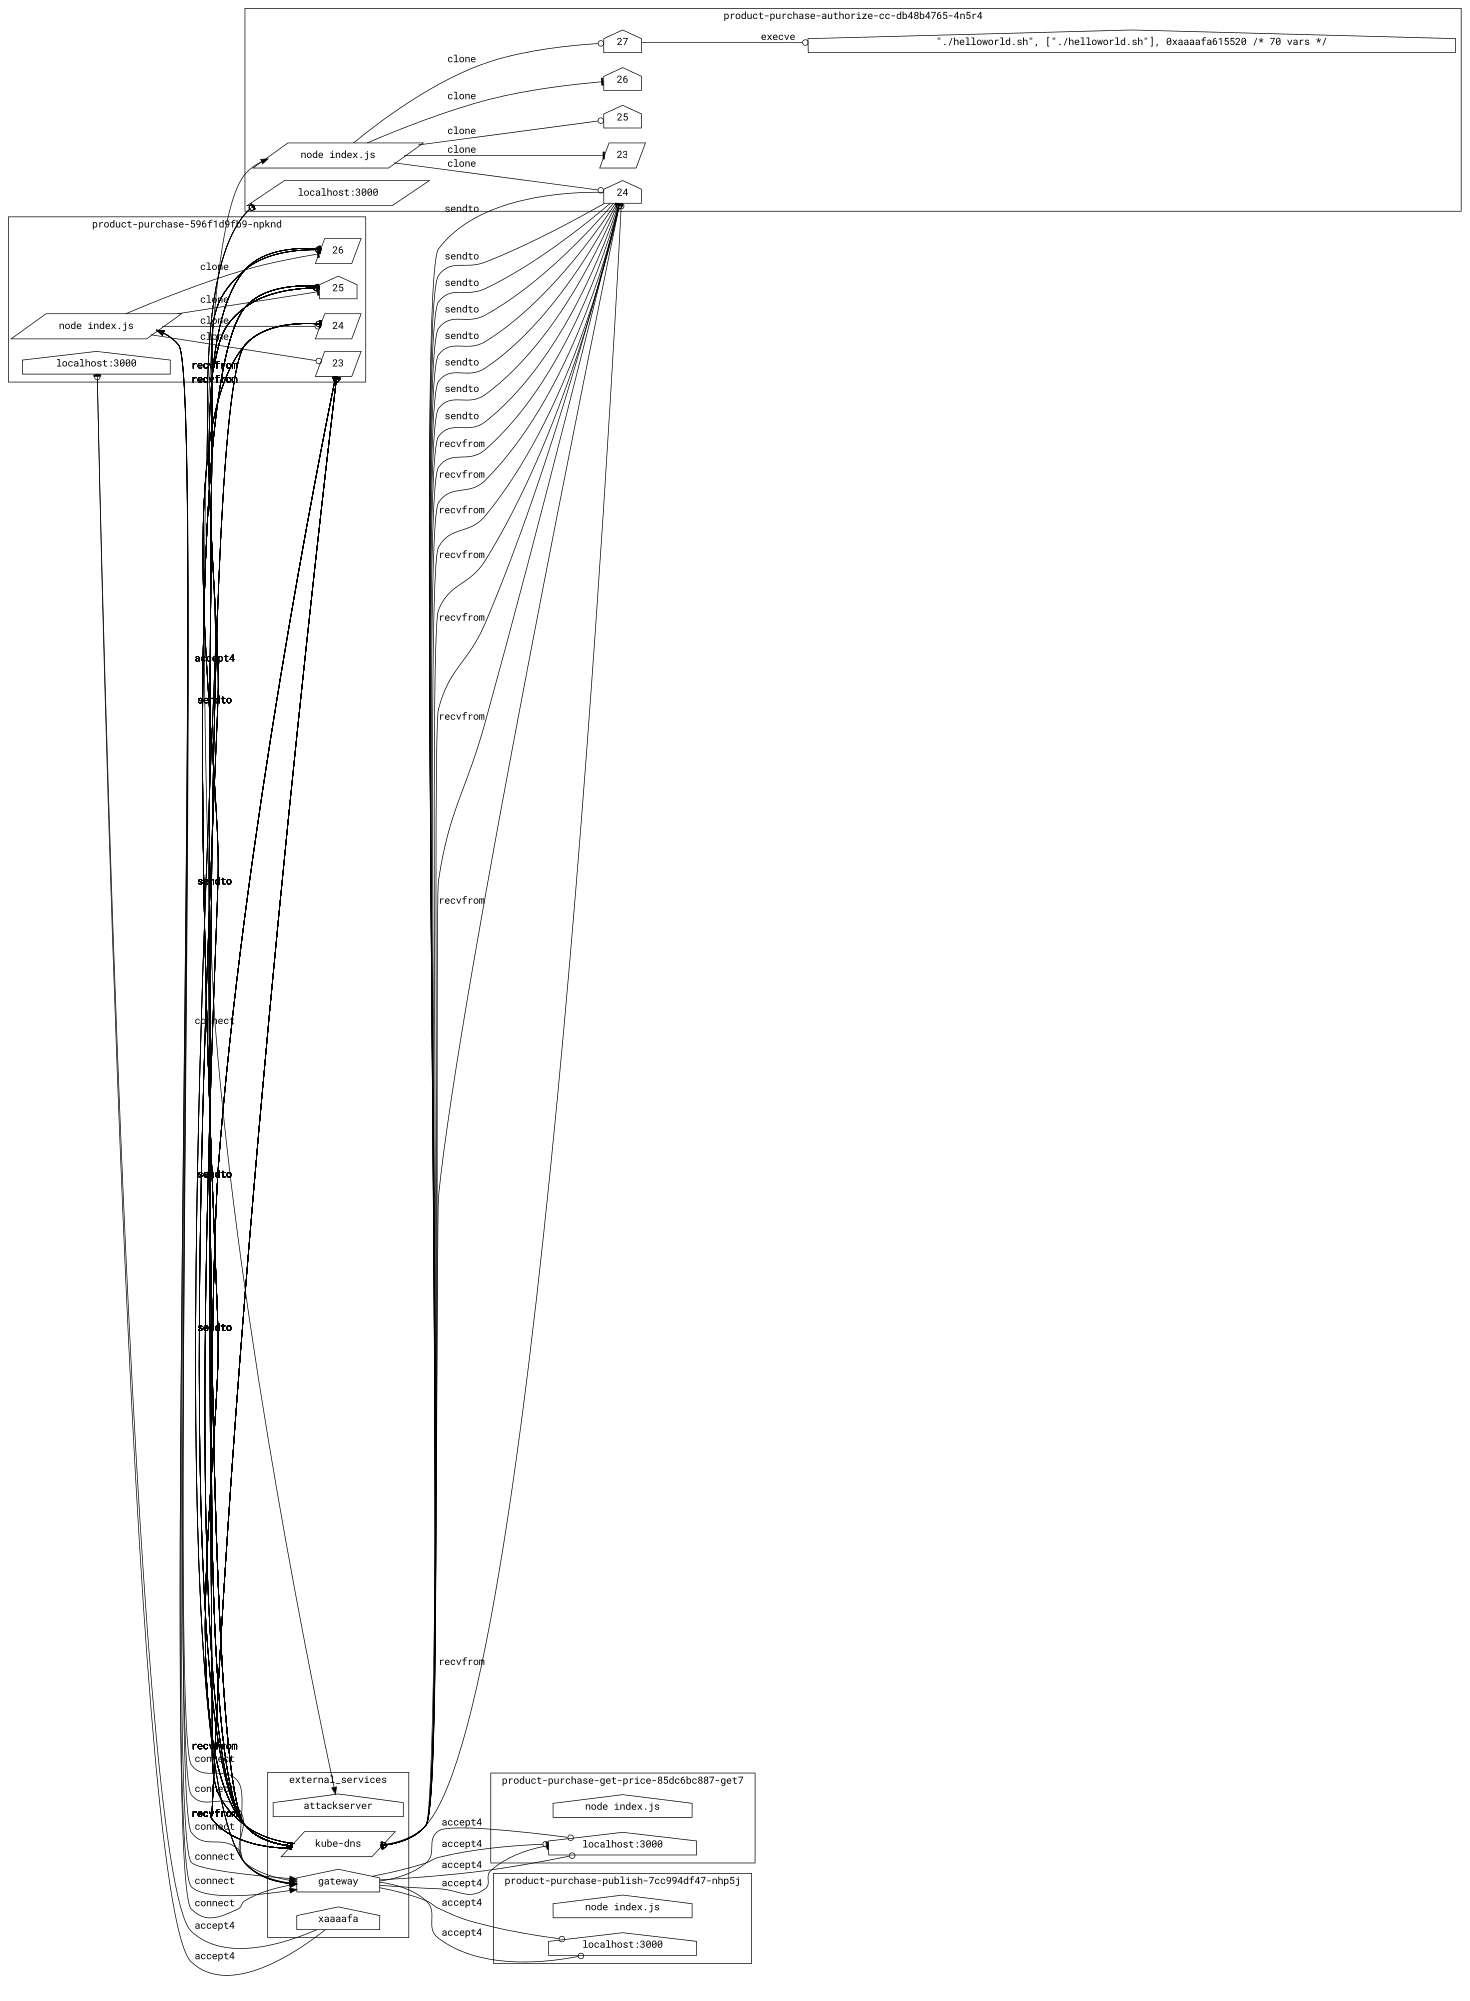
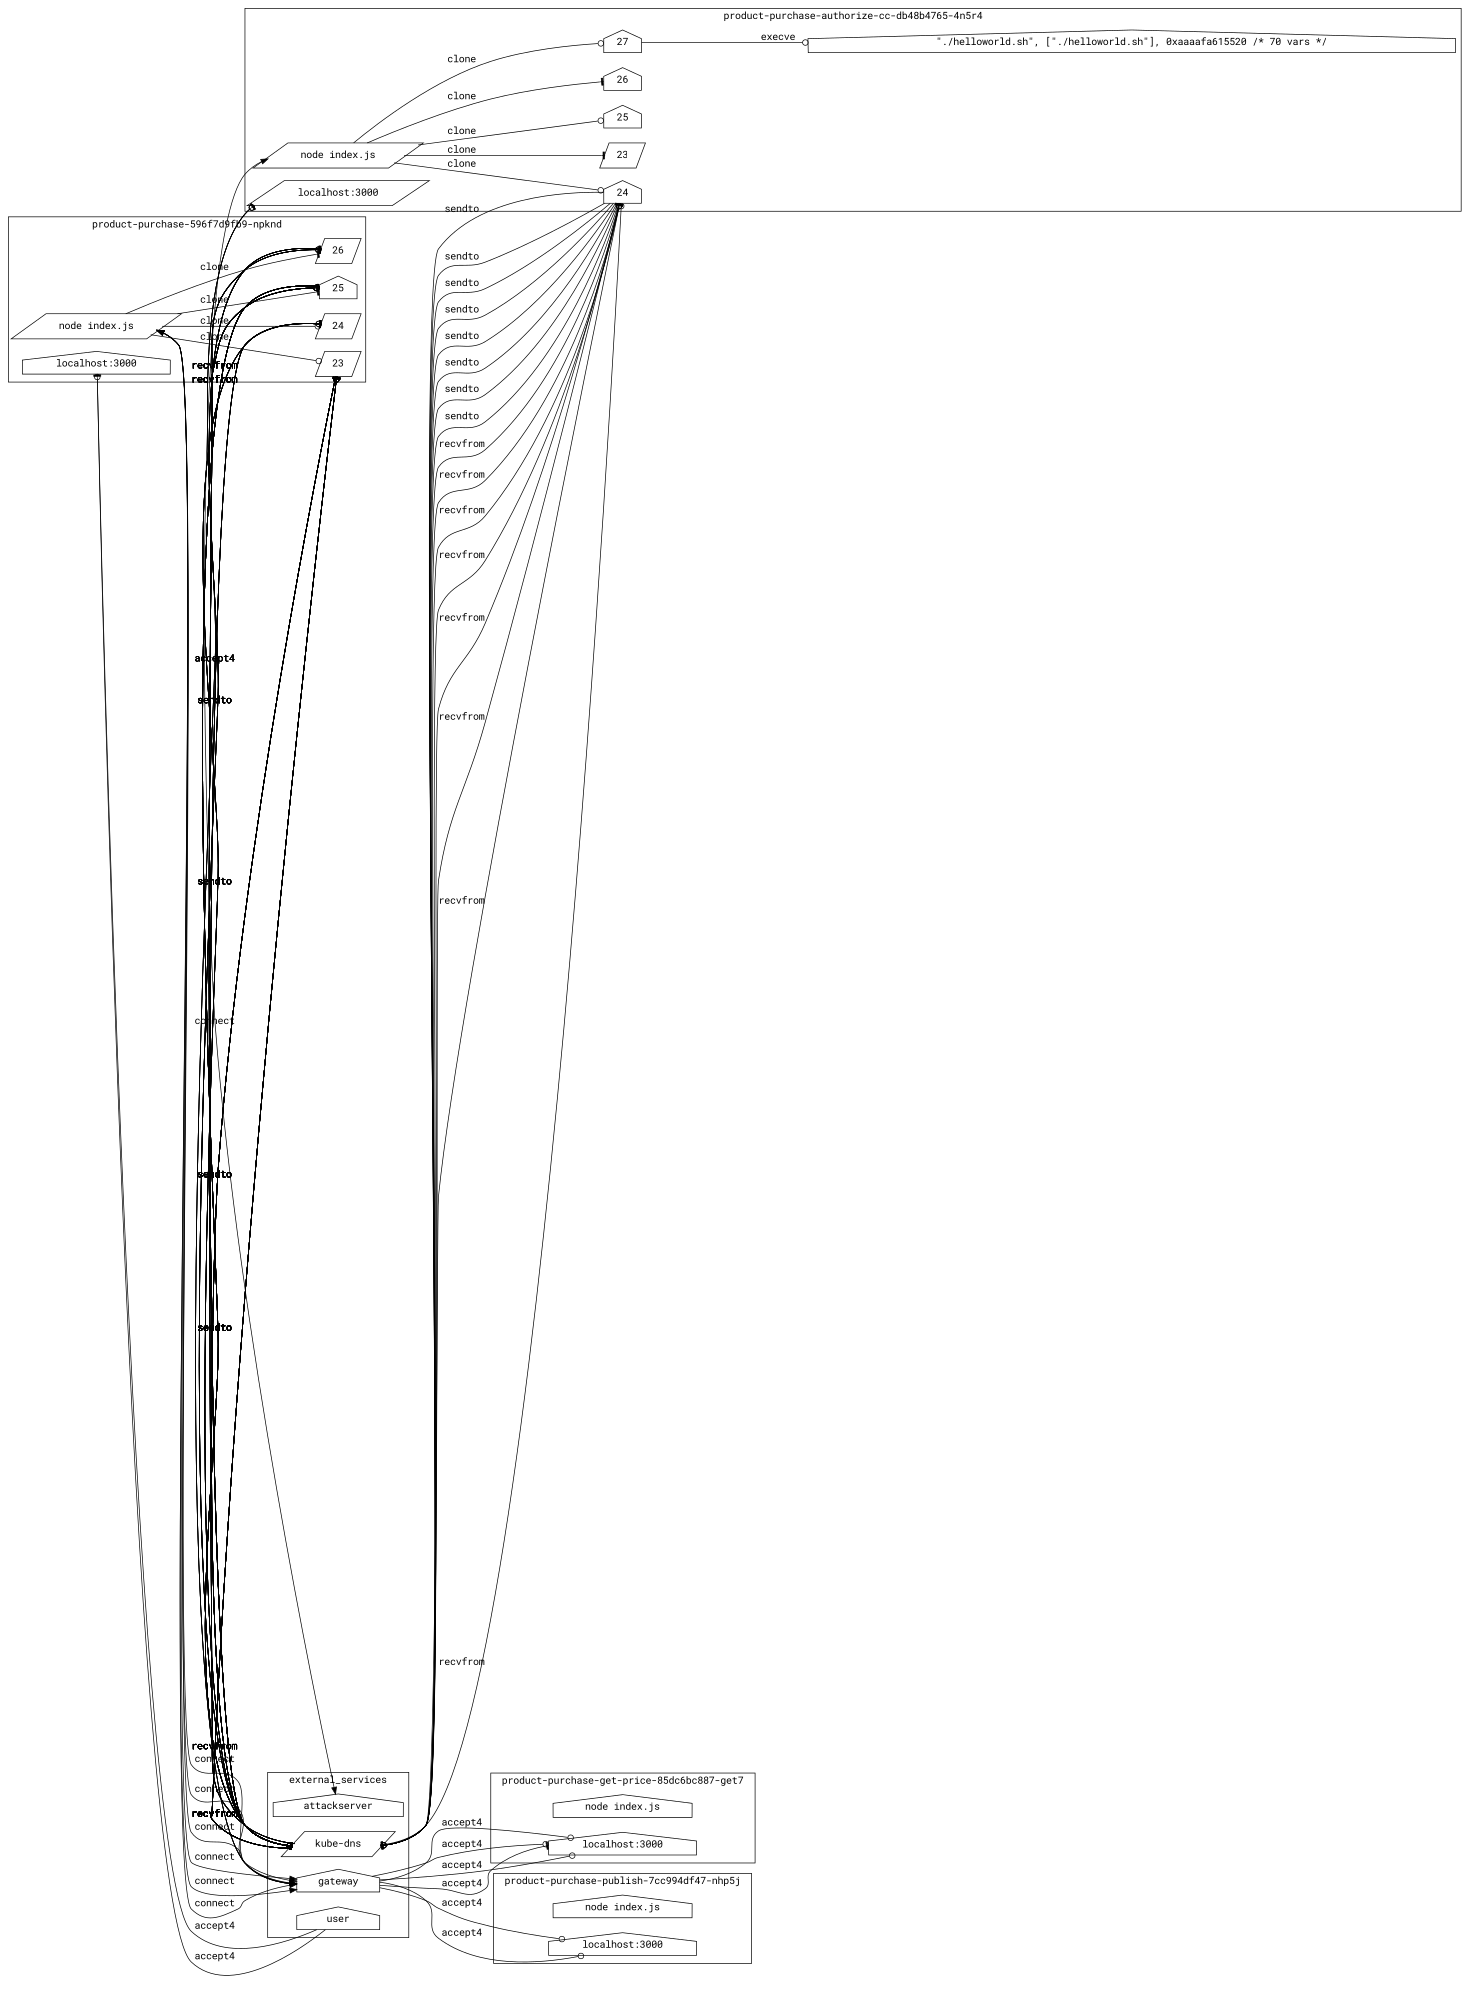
  digraph {
    fontname="Roboto Mono"
    rankdir=LR
    node [fontname="Roboto Mono" shape=house]
    edge [arrowhead=odot fontname="Roboto Mono"]
    n1 [label="node index.js" shape=parallelogram]
    n2 [label=23 shape=parallelogram]
    n3 [label=24]
    n4 [label=25]
    n5 [label=26]
    n6 [label=27]
    n7 [label="localhost:3000" shape=parallelogram]
    n8 [label="\"./helloworld.sh\", [\"./helloworld.sh\"], 0xaaaafa615520 /* 70 vars */"]
    n9 [label="node index.js" shape=parallelogram]
    n10 [label=23 shape=parallelogram]
    n11 [label=24 shape=parallelogram]
    n12 [label=25]
    n13 [label=26 shape=parallelogram]
    n14 [label="localhost:3000"]
    n15 [label="node index.js"]
    n16 [label="localhost:3000"]
    n17 [label="node index.js"]
    n18 [label="localhost:3000"]
    n19 [label=attackserver]
    n20 [label="kube-dns" shape=parallelogram]
    n21 [label=gateway]
-   user [label=xaaaafa]
+   user
    subgraph cluster_1 {
      label=" product-purchase-authorize-cc-db48b4765-4n5r4 "
      n1
      n2
      n3
      n4
      n5
      n6
      n7
      n8
    }
    subgraph cluster_2 {
-     label=" product-purchase-596f1d9fb9-npknd "
+     label=" product-purchase-596f7d9fb9-npknd "
      n9
      n10
      n11
      n12
      n13
      n14
    }
    subgraph cluster_3 {
      label=" product-purchase-get-price-85dc6bc887-get7 "
      n15
      n16
    }
    subgraph cluster_4 {
      label=" product-purchase-publish-7cc994df47-nhp5j "
      n17
      n18
    }
    subgraph cluster_5 {
      label=external_services
      n19
      n20
      n21
      user
    }
    n1 -> n2 [arrowhead=tee label=clone]
    n1 -> n3 [label=clone]
    n1 -> n4 [label=clone]
    n1 -> n5 [arrowhead=tee label=clone]
    n1 -> n6 [label=clone]
    n1 -> n19 [dir=both label=connect arrowhead=""]
    n3 -> n20 [arrowhead=tee label=sendto]
    n3 -> n20 [label=sendto]
    n3 -> n20 [label=sendto]
    n3 -> n20 [arrowhead=tee label=sendto]
    n3 -> n20 [arrowhead=tee label=sendto]
    n3 -> n20 [arrowhead=tee label=sendto]
    n3 -> n20 [label=sendto]
    n3 -> n20 [label=sendto]
    n6 -> n8 [label=execve]
    n9 -> n10 [label=clone]
    n9 -> n11 [label=clone]
    n9 -> n12 [arrowhead=tee label=clone]
    n9 -> n13 [arrowhead=tee label=clone]
    n9 -> n21 [dir=both label=connect arrowhead=""]
    n9 -> n21 [dir=both label=connect arrowhead=""]
    n9 -> n21 [dir=both label=connect arrowhead=""]
    n9 -> n21 [dir=both label=connect arrowhead=""]
    n9 -> n21 [dir=both label=connect arrowhead=""]
    n9 -> n21 [dir=both label=connect arrowhead=""]
    n10 -> n20 [arrowhead=tee label=sendto]
    n10 -> n20 [arrowhead=tee label=sendto]
    n10 -> n20 [label=sendto]
    n10 -> n20 [arrowhead=tee label=sendto]
    n10 -> n20 [label=sendto]
    n10 -> n20 [label=sendto]
    n10 -> n20 [arrowhead=tee label=sendto]
    n10 -> n20 [label=sendto]
    n10 -> n20 [label=sendto]
    n10 -> n20 [label=sendto]
    n10 -> n20 [label=sendto]
    n10 -> n20 [arrowhead=tee label=sendto]
    n10 -> n20 [label=sendto]
    n10 -> n20 [label=sendto]
    n10 -> n20 [arrowhead=tee label=sendto]
    n10 -> n20 [label=sendto]
    n11 -> n20 [arrowhead=tee label=sendto]
    n11 -> n20 [label=sendto]
    n11 -> n20 [label=sendto]
    n11 -> n20 [arrowhead=tee label=sendto]
    n11 -> n20 [label=sendto]
    n11 -> n20 [arrowhead=tee label=sendto]
    n11 -> n20 [label=sendto]
    n11 -> n20 [arrowhead=tee label=sendto]
    n12 -> n20 [arrowhead=tee label=sendto]
    n12 -> n20 [arrowhead=tee label=sendto]
    n12 -> n20 [label=sendto]
    n12 -> n20 [label=sendto]
    n12 -> n20 [arrowhead=tee label=sendto]
    n12 -> n20 [label=sendto]
    n12 -> n20 [label=sendto]
    n12 -> n20 [arrowhead=tee label=sendto]
    n12 -> n20 [label=sendto]
    n12 -> n20 [arrowhead=tee label=sendto]
    n12 -> n20 [label=sendto]
    n12 -> n20 [label=sendto]
    n12 -> n20 [arrowhead=tee label=sendto]
    n12 -> n20 [arrowhead=tee label=sendto]
    n12 -> n20 [label=sendto]
    n12 -> n20 [label=sendto]
    n13 -> n20 [arrowhead=tee label=sendto]
    n13 -> n20 [arrowhead=tee label=sendto]
    n13 -> n20 [label=sendto]
    n13 -> n20 [label=sendto]
    n13 -> n20 [label=sendto]
    n13 -> n20 [arrowhead=tee label=sendto]
    n13 -> n20 [arrowhead=tee label=sendto]
    n13 -> n20 [label=sendto]
    n20 -> n3 [arrowhead=tee label=recvfrom]
    n20 -> n3 [label=recvfrom]
    n20 -> n3 [label=recvfrom]
    n20 -> n3 [arrowhead=tee label=recvfrom]
    n20 -> n3 [arrowhead=tee label=recvfrom]
    n20 -> n3 [label=recvfrom]
    n20 -> n3 [arrowhead=tee label=recvfrom]
    n20 -> n3 [label=recvfrom]
    n20 -> n10 [arrowhead=tee label=recvfrom]
    n20 -> n10 [label=recvfrom]
    n20 -> n10 [label=recvfrom]
    n20 -> n10 [arrowhead=tee label=recvfrom]
    n20 -> n10 [arrowhead=tee label=recvfrom]
    n20 -> n10 [arrowhead=tee label=recvfrom]
    n20 -> n10 [label=recvfrom]
    n20 -> n10 [label=recvfrom]
    n20 -> n10 [arrowhead=tee label=recvfrom]
    n20 -> n10 [arrowhead=tee label=recvfrom]
    n20 -> n10 [arrowhead=tee label=recvfrom]
    n20 -> n10 [label=recvfrom]
    n20 -> n10 [label=recvfrom]
    n20 -> n10 [arrowhead=tee label=recvfrom]
    n20 -> n10 [label=recvfrom]
    n20 -> n10 [arrowhead=tee label=recvfrom]
    n20 -> n11 [arrowhead=tee label=recvfrom]
    n20 -> n11 [arrowhead=tee label=recvfrom]
    n20 -> n11 [label=recvfrom]
    n20 -> n11 [arrowhead=tee label=recvfrom]
    n20 -> n11 [arrowhead=tee label=recvfrom]
    n20 -> n11 [label=recvfrom]
    n20 -> n11 [arrowhead=tee label=recvfrom]
    n20 -> n11 [arrowhead=tee label=recvfrom]
    n20 -> n12 [arrowhead=tee label=recvfrom]
    n20 -> n12 [label=recvfrom]
    n20 -> n12 [arrowhead=tee label=recvfrom]
    n20 -> n12 [label=recvfrom]
    n20 -> n12 [label=recvfrom]
    n20 -> n12 [label=recvfrom]
    n20 -> n12 [label=recvfrom]
    n20 -> n12 [label=recvfrom]
    n20 -> n12 [arrowhead=tee label=recvfrom]
    n20 -> n12 [arrowhead=tee label=recvfrom]
    n20 -> n12 [label=recvfrom]
    n20 -> n12 [label=recvfrom]
    n20 -> n12 [arrowhead=tee label=recvfrom]
    n20 -> n12 [label=recvfrom]
    n20 -> n12 [arrowhead=tee label=recvfrom]
    n20 -> n12 [arrowhead=tee label=recvfrom]
    n20 -> n13 [label=recvfrom]
    n20 -> n13 [arrowhead=tee label=recvfrom]
    n20 -> n13 [label=recvfrom]
    n20 -> n13 [arrowhead=tee label=recvfrom]
    n20 -> n13 [label=recvfrom]
    n20 -> n13 [arrowhead=tee label=recvfrom]
    n20 -> n13 [arrowhead=tee label=recvfrom]
    n20 -> n13 [arrowhead=tee label=recvfrom]
    n21 -> n7 [label=accept4]
    n21 -> n7 [label=accept4]
    n21 -> n7 [label=accept4]
    n21 -> n7 [arrowhead=tee label=accept4]
    n21 -> n16 [label=accept4]
    n21 -> n16 [label=accept4]
    n21 -> n16 [label=accept4]
    n21 -> n16 [arrowhead=tee label=accept4]
    n21 -> n18 [label=accept4]
    n21 -> n18 [label=accept4]
    user -> n14 [arrowhead=tee label=accept4]
    user -> n14 [label=accept4]
  }
